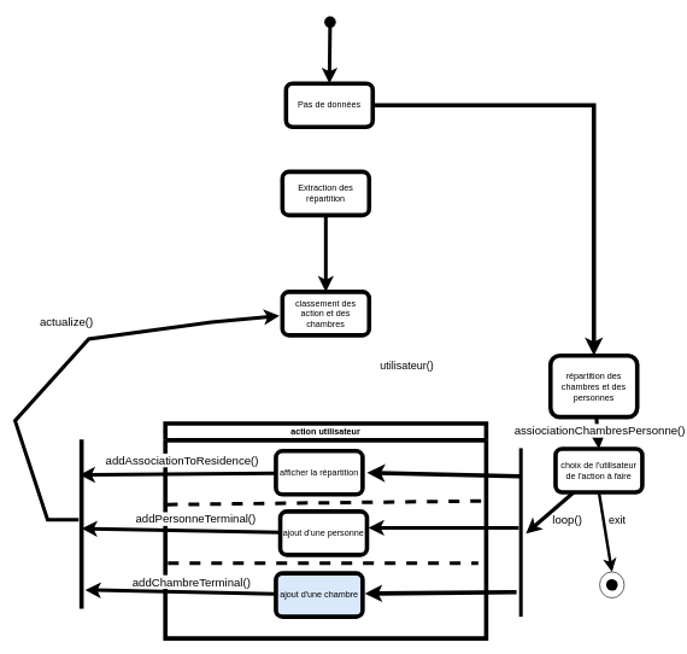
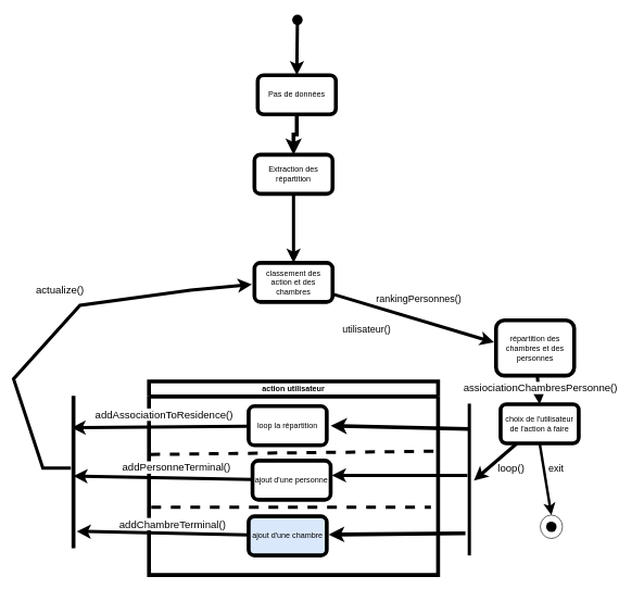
  <mxCell id="0" />
  <mxCell id="1" parent="0" />
  <mxCell id="2" style="edgeStyle=none;html=1;entryX=0.5;entryY=0;entryDx=0;entryDy=0;strokeWidth=5;" parent="1" source="3" target="5" edge="1"><mxGeometry relative="1" as="geometry"><mxPoint x="434" y="32" as="sourcePoint" /></mxGeometry></mxCell>
  <mxCell id="3" value="" style="shape=waypoint;sketch=0;fillStyle=solid;size=6;pointerEvents=1;points=[];fillColor=none;resizable=0;rotatable=0;perimeter=centerPerimeter;snapToPoint=1;strokeWidth=6;" parent="1" vertex="1"><mxGeometry x="446" y="20" width="20" height="20" as="geometry" /></mxCell>
- <mxCell id="4" style="edgeStyle=orthogonalEdgeStyle;rounded=0;orthogonalLoop=1;jettySize=auto;html=1;strokeWidth=6;" parent="1" source="5" target="17" edge="1"><mxGeometry relative="1" as="geometry" /></mxCell>
+ <mxCell id="4" style="edgeStyle=orthogonalEdgeStyle;rounded=0;orthogonalLoop=1;jettySize=auto;html=1;entryX=0.5;entryY=0;entryDx=0;entryDy=0;strokeWidth=6;" parent="1" source="5" target="7" edge="1"><mxGeometry relative="1" as="geometry" /></mxCell>
  <mxCell id="5" value="Pas de données" style="rounded=1;whiteSpace=wrap;html=1;strokeWidth=6;" parent="1" vertex="1"><mxGeometry x="395" y="115" width="120" height="60" as="geometry" /></mxCell>
  <mxCell id="6" style="edgeStyle=none;html=1;exitX=0.5;exitY=1;exitDx=0;exitDy=0;entryX=0.5;entryY=0;entryDx=0;entryDy=0;strokeWidth=5;" parent="1" source="7" target="10" edge="1"><mxGeometry relative="1" as="geometry" /></mxCell>
  <mxCell id="7" value="Extraction des répartition" style="rounded=1;whiteSpace=wrap;html=1;strokeWidth=6;" parent="1" vertex="1"><mxGeometry x="390" y="237" width="120" height="60" as="geometry" /></mxCell>
+ <mxCell id="8" style="edgeStyle=none;html=1;entryX=-0.025;entryY=0.4;entryDx=0;entryDy=0;entryPerimeter=0;strokeWidth=5;" parent="1" source="10" target="17" edge="1"><mxGeometry relative="1" as="geometry" /></mxCell>
+ <mxCell id="9" value="rankingPersonnes()" style="edgeLabel;html=1;align=center;verticalAlign=middle;resizable=0;points=[];fontSize=15;" parent="8" vertex="1" connectable="0"><mxGeometry x="-0.178" y="2" relative="1" as="geometry"><mxPoint x="29" y="-23" as="offset" /></mxGeometry></mxCell>
  <mxCell id="10" value="classement des action et des chambres" style="rounded=1;whiteSpace=wrap;html=1;strokeWidth=6;" parent="1" vertex="1"><mxGeometry x="390" y="403" width="120" height="60" as="geometry" /></mxCell>
  <mxCell id="11" style="edgeStyle=none;html=1;strokeWidth=5;" parent="1" source="13" edge="1"><mxGeometry relative="1" as="geometry"><mxPoint x="727" y="737" as="targetPoint" /></mxGeometry></mxCell>
  <mxCell id="12" value="loop()" style="edgeLabel;html=1;align=center;verticalAlign=middle;resizable=0;points=[];fontSize=16;" parent="11" vertex="1" connectable="0"><mxGeometry x="-0.004" y="-2" relative="1" as="geometry"><mxPoint x="24" y="11" as="offset" /></mxGeometry></mxCell>
  <mxCell id="13" value="choix de l'utilisateur de l'action à faire" style="rounded=1;whiteSpace=wrap;html=1;strokeWidth=6;" parent="1" vertex="1"><mxGeometry x="768" y="620" width="120" height="60" as="geometry" /></mxCell>
  <mxCell id="14" style="edgeStyle=none;html=1;entryX=0.5;entryY=0;entryDx=0;entryDy=0;strokeWidth=5;" parent="1" source="17" target="13" edge="1"><mxGeometry relative="1" as="geometry" /></mxCell>
  <mxCell id="15" value="Text" style="edgeLabel;html=1;align=center;verticalAlign=middle;resizable=0;points=[];" parent="14" vertex="1" connectable="0"><mxGeometry x="-0.073" relative="1" as="geometry"><mxPoint as="offset" /></mxGeometry></mxCell>
  <mxCell id="16" value="assiociationChambresPersonne()" style="edgeLabel;html=1;align=center;verticalAlign=middle;resizable=0;points=[];fontSize=16;" parent="14" vertex="1" connectable="0"><mxGeometry x="-0.154" y="3" relative="1" as="geometry"><mxPoint as="offset" /></mxGeometry></mxCell>
  <mxCell id="17" value="répartition des chambres et des personnes" style="rounded=1;whiteSpace=wrap;html=1;strokeWidth=6;" parent="1" vertex="1"><mxGeometry x="761" y="491" width="120" height="85" as="geometry" /></mxCell>
  <mxCell id="18" value="action utilisateur" style="swimlane;whiteSpace=wrap;html=1;strokeWidth=6;" parent="1" vertex="1"><mxGeometry x="228" y="585" width="444" height="297" as="geometry" /></mxCell>
- <mxCell id="19" value="afficher la répartition" style="rounded=1;whiteSpace=wrap;html=1;strokeWidth=6;" parent="18" vertex="1"><mxGeometry x="153" y="38" width="120" height="60" as="geometry" /></mxCell>
+ <mxCell id="19" value="loop la répartition" style="rounded=1;whiteSpace=wrap;html=1;strokeWidth=6;" parent="18" vertex="1"><mxGeometry x="153" y="38" width="120" height="60" as="geometry" /></mxCell>
  <mxCell id="20" value="ajout d'une personne" style="rounded=1;whiteSpace=wrap;html=1;strokeWidth=6;" parent="18" vertex="1"><mxGeometry x="159" y="121.5" width="120" height="60" as="geometry" /></mxCell>
  <mxCell id="21" value="ajout d'une chambre" style="rounded=1;whiteSpace=wrap;html=1;strokeWidth=6;fillColor=#dae8fc;" parent="18" vertex="1"><mxGeometry x="153" y="207" width="120" height="60" as="geometry" /></mxCell>
  <mxCell id="22" value="" style="endArrow=classic;html=1;strokeWidth=6;endSize=5;" parent="18" edge="1"><mxGeometry width="50" height="50" relative="1" as="geometry"><mxPoint x="486" y="233" as="sourcePoint" /><mxPoint x="276" y="235" as="targetPoint" /></mxGeometry></mxCell>
  <mxCell id="23" value="" style="endArrow=none;dashed=1;html=1;strokeWidth=5;" parent="18" edge="1"><mxGeometry width="50" height="50" relative="1" as="geometry"><mxPoint x="3.5" y="193" as="sourcePoint" /><mxPoint x="433" y="193" as="targetPoint" /></mxGeometry></mxCell>
  <mxCell id="24" value="" style="endArrow=none;html=1;strokeWidth=5;" parent="1" edge="1"><mxGeometry width="50" height="50" relative="1" as="geometry"><mxPoint x="720" y="852" as="sourcePoint" /><mxPoint x="720" y="619" as="targetPoint" /></mxGeometry></mxCell>
  <mxCell id="25" value="" style="endArrow=classic;html=1;strokeWidth=6;" parent="1" edge="1"><mxGeometry width="50" height="50" relative="1" as="geometry"><mxPoint x="719" y="658" as="sourcePoint" /><mxPoint x="507" y="653" as="targetPoint" /></mxGeometry></mxCell>
  <mxCell id="26" value="" style="endArrow=classic;html=1;strokeWidth=5;" parent="1" edge="1"><mxGeometry width="50" height="50" relative="1" as="geometry"><mxPoint x="717" y="729" as="sourcePoint" /><mxPoint x="509" y="729" as="targetPoint" /></mxGeometry></mxCell>
  <mxCell id="27" value="" style="endArrow=none;html=1;strokeWidth=6;" parent="1" edge="1"><mxGeometry width="50" height="50" relative="1" as="geometry"><mxPoint x="112" y="841" as="sourcePoint" /><mxPoint x="112" y="607" as="targetPoint" /></mxGeometry></mxCell>
  <mxCell id="28" value="" style="endArrow=none;dashed=1;html=1;strokeWidth=5;" parent="1" edge="1"><mxGeometry width="50" height="50" relative="1" as="geometry"><mxPoint x="230" y="697" as="sourcePoint" /><mxPoint x="670" y="692" as="targetPoint" /></mxGeometry></mxCell>
  <mxCell id="29" style="edgeStyle=none;html=1;strokeWidth=5;" parent="1" source="19" edge="1"><mxGeometry relative="1" as="geometry"><mxPoint x="109" y="656" as="targetPoint" /></mxGeometry></mxCell>
  <mxCell id="30" value="addAssociationToResidence()" style="edgeLabel;html=1;align=center;verticalAlign=middle;resizable=0;points=[];fontSize=16;" parent="29" vertex="1" connectable="0"><mxGeometry x="0.184" relative="1" as="geometry"><mxPoint x="30" y="-19" as="offset" /></mxGeometry></mxCell>
  <mxCell id="31" style="edgeStyle=none;html=1;strokeWidth=5;" parent="1" source="20" edge="1"><mxGeometry relative="1" as="geometry"><mxPoint x="112" y="730" as="targetPoint" /></mxGeometry></mxCell>
  <mxCell id="32" value="addPersonneTerminal()" style="edgeLabel;html=1;align=center;verticalAlign=middle;resizable=0;points=[];fontSize=16;" parent="31" vertex="1" connectable="0"><mxGeometry x="-0.059" y="4" relative="1" as="geometry"><mxPoint x="12" y="-20" as="offset" /></mxGeometry></mxCell>
  <mxCell id="33" style="edgeStyle=none;html=1;strokeWidth=5;" parent="1" source="21" edge="1"><mxGeometry relative="1" as="geometry"><mxPoint x="117" y="815" as="targetPoint" /></mxGeometry></mxCell>
  <mxCell id="34" value="addChambreTerminal()" style="edgeLabel;html=1;align=center;verticalAlign=middle;resizable=0;points=[];fontSize=16;" parent="33" vertex="1" connectable="0"><mxGeometry x="0.042" y="-3" relative="1" as="geometry"><mxPoint x="20" y="-11" as="offset" /></mxGeometry></mxCell>
  <mxCell id="35" value="" style="endArrow=classic;html=1;rounded=0;strokeWidth=5;" parent="1" edge="1"><mxGeometry width="50" height="50" relative="1" as="geometry"><mxPoint x="108" y="718" as="sourcePoint" /><mxPoint x="386" y="436" as="targetPoint" /><Array as="points"><mxPoint x="65" y="718" /><mxPoint x="20" y="581" /><mxPoint x="122" y="468" /><mxPoint x="292" y="445" /></Array></mxGeometry></mxCell>
  <mxCell id="36" value="actualize()" style="edgeLabel;html=1;align=center;verticalAlign=middle;resizable=0;points=[];fontSize=16;" parent="35" vertex="1" connectable="0"><mxGeometry x="0.166" y="5" relative="1" as="geometry"><mxPoint x="-44" y="-17" as="offset" /></mxGeometry></mxCell>
  <mxCell id="37" value="utilisateur()" style="edgeLabel;html=1;align=center;verticalAlign=middle;resizable=0;points=[];fontSize=15;" parent="1" vertex="1" connectable="0"><mxGeometry x="561.004" y="504.999" as="geometry" /></mxCell>
  <mxCell id="38" value="" style="endArrow=classic;html=1;rounded=0;exitX=0.5;exitY=1;exitDx=0;exitDy=0;strokeWidth=4;" parent="1" source="13" edge="1"><mxGeometry width="50" height="50" relative="1" as="geometry"><mxPoint x="848" y="749" as="sourcePoint" /><mxPoint x="846" y="790" as="targetPoint" /></mxGeometry></mxCell>
  <mxCell id="39" value="exit" style="edgeLabel;html=1;align=center;verticalAlign=middle;resizable=0;points=[];fontSize=15;" parent="38" vertex="1" connectable="0"><mxGeometry x="-0.49" relative="1" as="geometry"><mxPoint x="20" y="10" as="offset" /></mxGeometry></mxCell>
  <mxCell id="40" value="" style="shape=waypoint;sketch=0;fillStyle=solid;size=6;pointerEvents=1;points=[];fillColor=none;resizable=0;rotatable=0;perimeter=centerPerimeter;snapToPoint=1;strokeWidth=6;" parent="1" vertex="1"><mxGeometry x="840" y="801" width="20" height="20" as="geometry" /></mxCell>
  <mxCell id="41" value="" style="ellipse;whiteSpace=wrap;html=1;" parent="1" vertex="1"><mxGeometry x="829" y="790" width="34" height="36" as="geometry" /></mxCell>
  <mxCell id="42" value="" style="shape=waypoint;sketch=0;fillStyle=solid;size=6;pointerEvents=1;points=[];fillColor=none;resizable=0;rotatable=0;perimeter=centerPerimeter;snapToPoint=1;strokeWidth=6;" parent="1" vertex="1"><mxGeometry x="836" y="798" width="20" height="20" as="geometry" /></mxCell>
